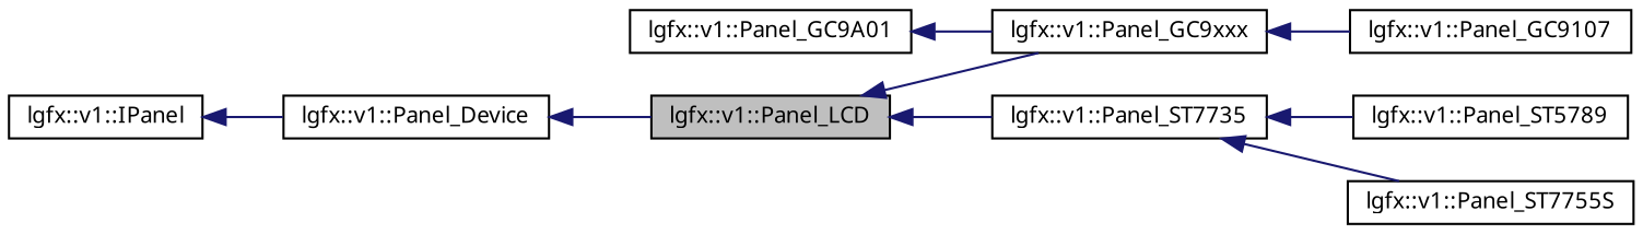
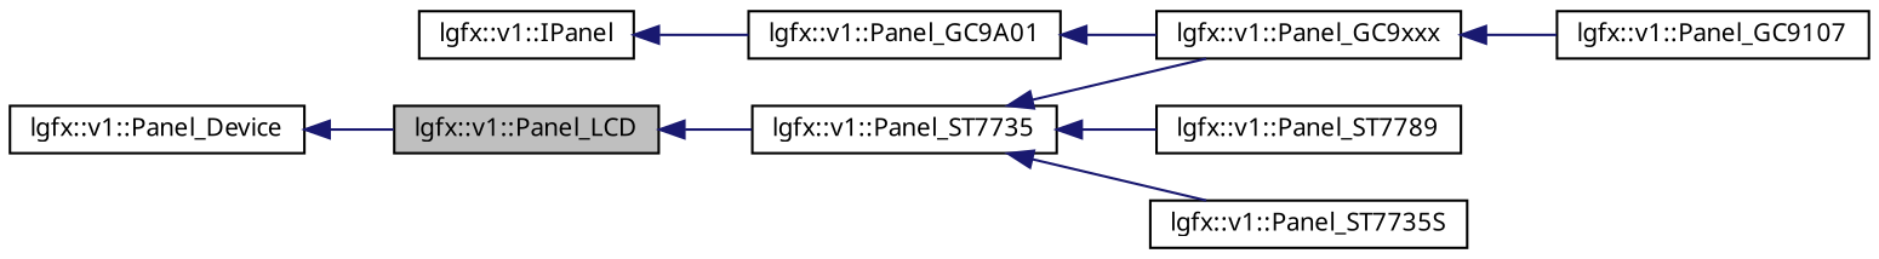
  digraph {
    fontname="Noto Sans"
    rankdir=LR
    node [color=black fillcolor=white fontname="Noto Sans" fontsize=10 shape=record style=filled]
    edge [color=midnightblue dir=back fontname="Noto Sans" fontsize=10 labelfontname=Helvetica labelfontsize=10 style=solid]
    n1 [fillcolor=grey75 fontcolor=black height=0.2 label="lgfx::v1::Panel_LCD" width=0.4]
    n2 [height=0.2 label="lgfx::v1::Panel_GC9xxx" width=0.4]
    n3 [height=0.2 label="lgfx::v1::Panel_ST7735" width=0.4]
    n4 [height=0.2 label="lgfx::v1::Panel_GC9107" width=0.4]
-   n5 [height=0.2 label="lgfx::v1::Panel_ST5789" width=0.4]
-   n6 [height=0.2 label="lgfx::v1::Panel_ST7755S" width=0.4]
+   n5 [height=0.2 label="lgfx::v1::Panel_ST7789" width=0.4]
+   n6 [height=0.2 label="lgfx::v1::Panel_ST7735S" width=0.4]
    n7 [height=0.2 label="lgfx::v1::Panel_Device" width=0.4]
    n8 [height=0.2 label="lgfx::v1::IPanel" width=0.4]
    n9 [height=0.2 label="lgfx::v1::Panel_GC9A01" width=0.4]
-   n1 -> n2
+   n3 -> n2
    n1 -> n3
    n2 -> n4
    n3 -> n5
    n3 -> n6
    n7 -> n1
-   n8 -> n7
+   n8 -> n9
    n9 -> n2
  }
